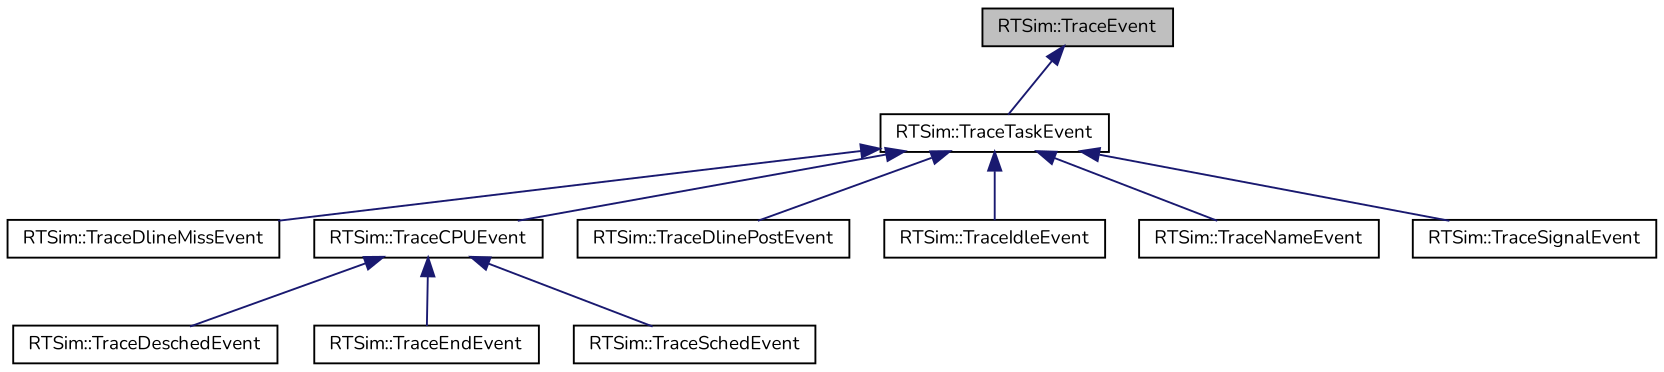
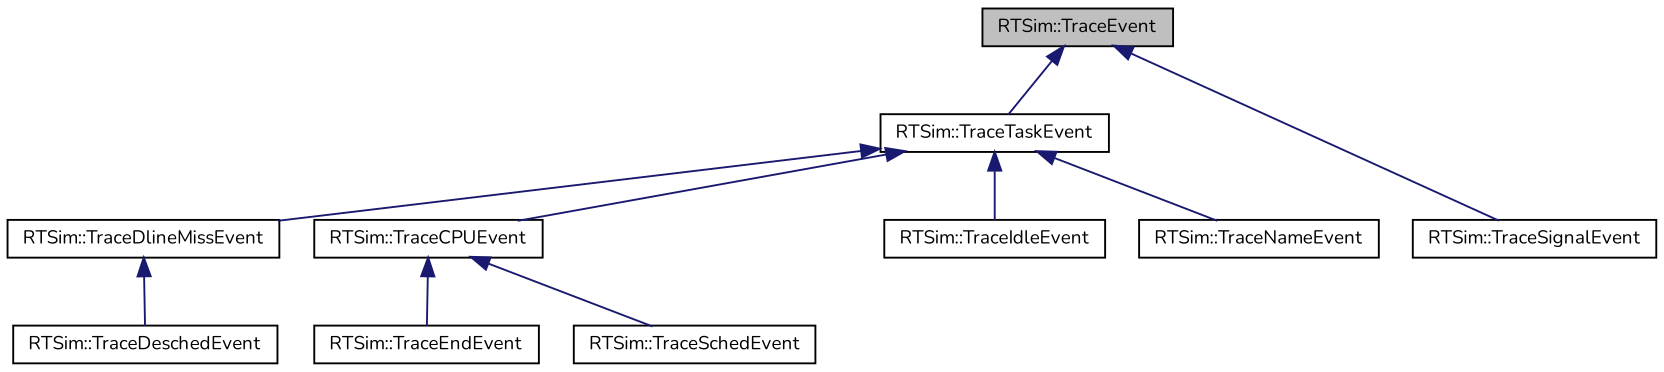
  digraph {
    fontname=Nunito
    rankdir=TB
    node [color=black fillcolor=white fontname=Nunito fontsize=10 shape=record style=filled]
    edge [color=midnightblue dir=back fontname=Nunito fontsize=10 labelfontname=Helvetica labelfontsize=10 style=solid]
    n1 [fillcolor=grey75 fontcolor=black height=0.2 label="RTSim::TraceEvent" width=0.4]
    n2 [height=0.2 label="RTSim::TraceTaskEvent" width=0.4]
    n3 [height=0.2 label="RTSim::TraceCPUEvent" width=0.4]
    n4 [height=0.2 label="RTSim::TraceDlineMissEvent" width=0.4]
-   n5 [height=0.2 label="RTSim::TraceDlinePostEvent" width=0.4]
    n6 [height=0.2 label="RTSim::TraceIdleEvent" width=0.4]
    n7 [height=0.2 label="RTSim::TraceNameEvent" width=0.4]
    n8 [height=0.2 label="RTSim::TraceSignalEvent" width=0.4]
    n9 [height=0.2 label="RTSim::TraceDeschedEvent" width=0.4]
    n10 [height=0.2 label="RTSim::TraceEndEvent" width=0.4]
    n11 [height=0.2 label="RTSim::TraceSchedEvent" width=0.4]
    n1 -> n2
    n2 -> n3
    n2 -> n4
-   n2 -> n5
    n2 -> n6
    n2 -> n7
-   n2 -> n8
-   n3 -> n9
+   n1 -> n8
+   n4 -> n9
    n3 -> n10
    n3 -> n11
  }
